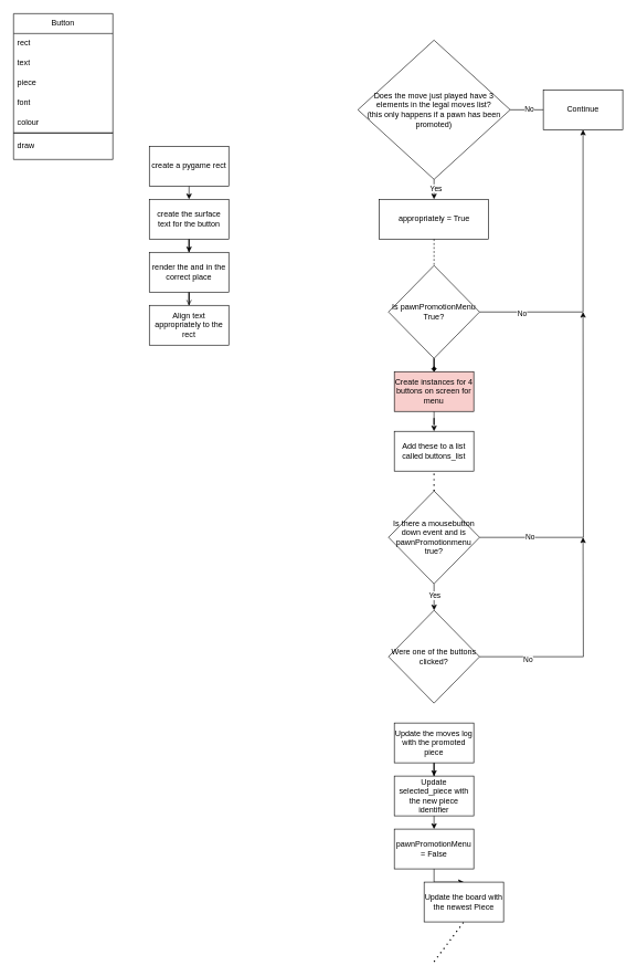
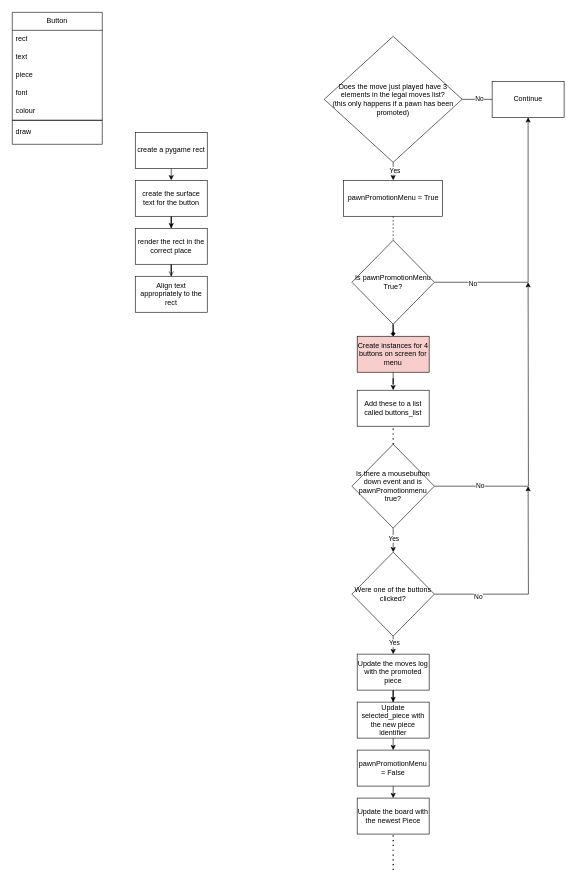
  <mxCell id="0" />
  <mxCell id="1" parent="0" />
  <mxCell id="2" value="" style="group" vertex="1" connectable="0" parent="1"><mxGeometry x="20" y="20" width="150" height="220" as="geometry" /></mxCell>
  <mxCell id="3" value="Button" style="swimlane;fontStyle=0;childLayout=stackLayout;horizontal=1;startSize=30;horizontalStack=0;resizeParent=1;resizeParentMax=0;resizeLast=0;collapsible=1;marginBottom=0;whiteSpace=wrap;html=1;" vertex="1" parent="2"><mxGeometry width="150" height="180" as="geometry" /></mxCell>
  <mxCell id="4" value="rect" style="text;strokeColor=none;fillColor=none;align=left;verticalAlign=middle;spacingLeft=4;spacingRight=4;overflow=hidden;points=[[0,0.5],[1,0.5]];portConstraint=eastwest;rotatable=0;whiteSpace=wrap;html=1;" vertex="1" parent="3"><mxGeometry y="30" width="150" height="30" as="geometry" /></mxCell>
  <mxCell id="5" value="text" style="text;strokeColor=none;fillColor=none;align=left;verticalAlign=middle;spacingLeft=4;spacingRight=4;overflow=hidden;points=[[0,0.5],[1,0.5]];portConstraint=eastwest;rotatable=0;whiteSpace=wrap;html=1;" vertex="1" parent="3"><mxGeometry y="60" width="150" height="30" as="geometry" /></mxCell>
  <mxCell id="6" value="piece" style="text;strokeColor=none;fillColor=none;align=left;verticalAlign=middle;spacingLeft=4;spacingRight=4;overflow=hidden;points=[[0,0.5],[1,0.5]];portConstraint=eastwest;rotatable=0;whiteSpace=wrap;html=1;" vertex="1" parent="3"><mxGeometry y="90" width="150" height="30" as="geometry" /></mxCell>
  <mxCell id="7" value="font" style="text;strokeColor=none;fillColor=none;align=left;verticalAlign=middle;spacingLeft=4;spacingRight=4;overflow=hidden;points=[[0,0.5],[1,0.5]];portConstraint=eastwest;rotatable=0;whiteSpace=wrap;html=1;" vertex="1" parent="3"><mxGeometry y="120" width="150" height="30" as="geometry" /></mxCell>
  <mxCell id="8" value="colour" style="text;strokeColor=none;fillColor=none;align=left;verticalAlign=middle;spacingLeft=4;spacingRight=4;overflow=hidden;points=[[0,0.5],[1,0.5]];portConstraint=eastwest;rotatable=0;whiteSpace=wrap;html=1;" vertex="1" parent="3"><mxGeometry y="150" width="150" height="30" as="geometry" /></mxCell>
  <mxCell id="9" value="" style="swimlane;startSize=0;" vertex="1" parent="2"><mxGeometry y="180" width="150" height="40" as="geometry" /></mxCell>
  <mxCell id="10" value="draw" style="text;strokeColor=none;fillColor=none;align=left;verticalAlign=middle;spacingLeft=4;spacingRight=4;overflow=hidden;points=[[0,0.5],[1,0.5]];portConstraint=eastwest;rotatable=0;whiteSpace=wrap;html=1;" vertex="1" parent="9"><mxGeometry y="5" width="150" height="30" as="geometry" /></mxCell>
  <mxCell id="11" value="" style="group" vertex="1" connectable="0" parent="1"><mxGeometry x="210" y="120" width="150" height="480" as="geometry" /></mxCell>
  <mxCell id="12" style="edgeStyle=orthogonalEdgeStyle;rounded=0;orthogonalLoop=1;jettySize=auto;html=1;exitX=0.5;exitY=1;exitDx=0;exitDy=0;entryX=0.5;entryY=0;entryDx=0;entryDy=0;" edge="1" parent="11" source="13" target="15"><mxGeometry relative="1" as="geometry" /></mxCell>
  <mxCell id="13" value="create a pygame rect" style="rounded=0;whiteSpace=wrap;html=1;" vertex="1" parent="11"><mxGeometry x="15" y="100" width="120" height="60" as="geometry" /></mxCell>
  <mxCell id="14" style="edgeStyle=orthogonalEdgeStyle;rounded=0;orthogonalLoop=1;jettySize=auto;html=1;exitX=0.5;exitY=1;exitDx=0;exitDy=0;" edge="1" parent="11" source="15" target="17"><mxGeometry relative="1" as="geometry" /></mxCell>
  <mxCell id="15" value="create the surface text for the button" style="rounded=0;whiteSpace=wrap;html=1;" vertex="1" parent="11"><mxGeometry x="15" y="180" width="120" height="60" as="geometry" /></mxCell>
  <mxCell id="16" style="edgeStyle=orthogonalEdgeStyle;rounded=0;orthogonalLoop=1;jettySize=auto;html=1;exitX=0.5;exitY=1;exitDx=0;exitDy=0;endArrow=open;" edge="1" parent="11" source="17" target="18"><mxGeometry relative="1" as="geometry" /></mxCell>
- <mxCell id="17" value="render the and in the correct place" style="rounded=0;whiteSpace=wrap;html=1;" vertex="1" parent="11"><mxGeometry x="15" y="260" width="120" height="60" as="geometry" /></mxCell>
+ <mxCell id="17" value="render the rect in the correct place" style="rounded=0;whiteSpace=wrap;html=1;" vertex="1" parent="11"><mxGeometry x="15" y="260" width="120" height="60" as="geometry" /></mxCell>
  <mxCell id="18" value="Align text appropriately to the rect" style="rounded=0;whiteSpace=wrap;html=1;" vertex="1" parent="11"><mxGeometry x="15" y="340" width="120" height="60" as="geometry" /></mxCell>
  <mxCell id="19" style="edgeStyle=orthogonalEdgeStyle;rounded=0;orthogonalLoop=1;jettySize=auto;html=1;exitX=1;exitY=0.5;exitDx=0;exitDy=0;" edge="1" parent="1" source="23"><mxGeometry relative="1" as="geometry"><mxPoint x="840" y="165" as="targetPoint" /></mxGeometry></mxCell>
  <mxCell id="20" value="No" style="edgeLabel;html=1;align=center;verticalAlign=middle;resizable=0;points=[];" vertex="1" connectable="0" parent="19"><mxGeometry x="-0.206" y="1" relative="1" as="geometry"><mxPoint as="offset" /></mxGeometry></mxCell>
  <mxCell id="21" style="edgeStyle=orthogonalEdgeStyle;rounded=0;orthogonalLoop=1;jettySize=auto;html=1;exitX=0.5;exitY=1;exitDx=0;exitDy=0;" edge="1" parent="1" source="23" target="24"><mxGeometry relative="1" as="geometry" /></mxCell>
  <mxCell id="22" value="Yes" style="edgeLabel;html=1;align=center;verticalAlign=middle;resizable=0;points=[];" vertex="1" connectable="0" parent="21"><mxGeometry x="0.32" y="2" relative="1" as="geometry"><mxPoint as="offset" /></mxGeometry></mxCell>
  <mxCell id="23" value="Does the move just played have 3 elements in the legal moves list?&lt;div&gt;(this only happens if a pawn has been promoted)&lt;/div&gt;" style="rhombus;whiteSpace=wrap;html=1;" vertex="1" parent="1"><mxGeometry x="540" y="60" width="230" height="210" as="geometry" /></mxCell>
- <mxCell id="24" value="appropriately = True" style="rounded=0;whiteSpace=wrap;html=1;" vertex="1" parent="1"><mxGeometry x="572.5" y="300" width="165" height="60" as="geometry" /></mxCell>
+ <mxCell id="24" value="pawnPromotionMenu = True" style="rounded=0;whiteSpace=wrap;html=1;" vertex="1" parent="1"><mxGeometry x="572.5" y="300" width="165" height="60" as="geometry" /></mxCell>
  <mxCell id="25" value="Continue" style="rounded=0;whiteSpace=wrap;html=1;" vertex="1" parent="1"><mxGeometry x="820" y="135" width="120" height="60" as="geometry" /></mxCell>
  <mxCell id="26" value="" style="endArrow=none;dashed=1;html=1;rounded=0;exitX=0.5;exitY=1;exitDx=0;exitDy=0;" edge="1" parent="1" source="24"><mxGeometry width="50" height="50" relative="1" as="geometry"><mxPoint x="470" y="360" as="sourcePoint" /><mxPoint x="655" y="400" as="targetPoint" /></mxGeometry></mxCell>
  <mxCell id="27" style="edgeStyle=orthogonalEdgeStyle;rounded=0;orthogonalLoop=1;jettySize=auto;html=1;exitX=1;exitY=0.5;exitDx=0;exitDy=0;entryX=0.5;entryY=1;entryDx=0;entryDy=0;" edge="1" parent="1" source="30" target="25"><mxGeometry relative="1" as="geometry"><mxPoint x="900" y="200" as="targetPoint" /></mxGeometry></mxCell>
  <mxCell id="28" value="No" style="edgeLabel;html=1;align=center;verticalAlign=middle;resizable=0;points=[];" vertex="1" connectable="0" parent="27"><mxGeometry x="-0.703" y="-2" relative="1" as="geometry"><mxPoint as="offset" /></mxGeometry></mxCell>
  <mxCell id="29" style="edgeStyle=orthogonalEdgeStyle;rounded=0;orthogonalLoop=1;jettySize=auto;html=1;exitX=0.5;exitY=1;exitDx=0;exitDy=0;endArrow=diamond;" edge="1" parent="1" source="30" target="32"><mxGeometry relative="1" as="geometry" /></mxCell>
  <mxCell id="30" value="Is pawnPromotionMenu True?" style="rhombus;whiteSpace=wrap;html=1;" vertex="1" parent="1"><mxGeometry x="586.25" y="400" width="137.5" height="140" as="geometry" /></mxCell>
  <mxCell id="31" style="edgeStyle=orthogonalEdgeStyle;rounded=0;orthogonalLoop=1;jettySize=auto;html=1;exitX=0.5;exitY=1;exitDx=0;exitDy=0;" edge="1" parent="1" source="32" target="33"><mxGeometry relative="1" as="geometry" /></mxCell>
  <mxCell id="32" value="Create instances for 4 buttons on screen for menu" style="rounded=0;whiteSpace=wrap;html=1;fillColor=#f8cecc;" vertex="1" parent="1"><mxGeometry x="595" y="560" width="120" height="60" as="geometry" /></mxCell>
  <mxCell id="33" value="Add these to a list called buttons_list" style="rounded=0;whiteSpace=wrap;html=1;" vertex="1" parent="1"><mxGeometry x="595" y="650" width="120" height="60" as="geometry" /></mxCell>
  <mxCell id="34" value="" style="endArrow=none;dashed=1;html=1;dashPattern=1 3;strokeWidth=2;rounded=0;entryX=0.5;entryY=1;entryDx=0;entryDy=0;exitX=0.5;exitY=0;exitDx=0;exitDy=0;" edge="1" parent="1" source="39" target="33"><mxGeometry width="50" height="50" relative="1" as="geometry"><mxPoint x="536.25" y="780" as="sourcePoint" /><mxPoint x="586.25" y="730" as="targetPoint" /></mxGeometry></mxCell>
  <mxCell id="35" style="edgeStyle=orthogonalEdgeStyle;rounded=0;orthogonalLoop=1;jettySize=auto;html=1;exitX=1;exitY=0.5;exitDx=0;exitDy=0;" edge="1" parent="1" source="39"><mxGeometry relative="1" as="geometry"><mxPoint x="880" y="470" as="targetPoint" /></mxGeometry></mxCell>
  <mxCell id="36" value="No" style="edgeLabel;html=1;align=center;verticalAlign=middle;resizable=0;points=[];" vertex="1" connectable="0" parent="35"><mxGeometry x="-0.693" y="2" relative="1" as="geometry"><mxPoint as="offset" /></mxGeometry></mxCell>
  <mxCell id="37" style="edgeStyle=orthogonalEdgeStyle;rounded=0;orthogonalLoop=1;jettySize=auto;html=1;exitX=0.5;exitY=1;exitDx=0;exitDy=0;" edge="1" parent="1" source="39" target="44"><mxGeometry relative="1" as="geometry" /></mxCell>
  <mxCell id="38" value="Yes" style="edgeLabel;html=1;align=center;verticalAlign=middle;resizable=0;points=[];" vertex="1" connectable="0" parent="37"><mxGeometry x="-0.154" relative="1" as="geometry"><mxPoint as="offset" /></mxGeometry></mxCell>
  <mxCell id="39" value="Is there a mousebutton down event and is pawnPromotionmenu true?" style="rhombus;whiteSpace=wrap;html=1;" vertex="1" parent="1"><mxGeometry x="586.25" y="740" width="137.5" height="140" as="geometry" /></mxCell>
  <mxCell id="40" style="edgeStyle=orthogonalEdgeStyle;rounded=0;orthogonalLoop=1;jettySize=auto;html=1;exitX=1;exitY=0.5;exitDx=0;exitDy=0;" edge="1" parent="1" source="44"><mxGeometry relative="1" as="geometry"><mxPoint x="880" y="810" as="targetPoint" /></mxGeometry></mxCell>
  <mxCell id="41" value="No" style="edgeLabel;html=1;align=center;verticalAlign=middle;resizable=0;points=[];" vertex="1" connectable="0" parent="40"><mxGeometry x="-0.565" y="-4" relative="1" as="geometry"><mxPoint as="offset" /></mxGeometry></mxCell>
+ <mxCell id="42" style="edgeStyle=orthogonalEdgeStyle;rounded=0;orthogonalLoop=1;jettySize=auto;html=1;exitX=0.5;exitY=1;exitDx=0;exitDy=0;entryX=0.5;entryY=0;entryDx=0;entryDy=0;" edge="1" parent="1" source="44" target="46"><mxGeometry relative="1" as="geometry" /></mxCell>
+ <mxCell id="43" value="Yes" style="edgeLabel;html=1;align=center;verticalAlign=middle;resizable=0;points=[];" vertex="1" connectable="0" parent="42"><mxGeometry x="-0.267" y="1" relative="1" as="geometry"><mxPoint as="offset" /></mxGeometry></mxCell>
  <mxCell id="44" value="Were one of the buttons clicked?" style="rhombus;whiteSpace=wrap;html=1;" vertex="1" parent="1"><mxGeometry x="586.25" y="920" width="137.5" height="140" as="geometry" /></mxCell>
  <mxCell id="45" style="edgeStyle=orthogonalEdgeStyle;rounded=0;orthogonalLoop=1;jettySize=auto;html=1;exitX=0.5;exitY=1;exitDx=0;exitDy=0;" edge="1" parent="1" source="46" target="48"><mxGeometry relative="1" as="geometry" /></mxCell>
  <mxCell id="46" value="Update the moves log with the promoted piece" style="rounded=0;whiteSpace=wrap;html=1;" vertex="1" parent="1"><mxGeometry x="595" y="1090" width="120" height="60" as="geometry" /></mxCell>
  <mxCell id="47" style="edgeStyle=orthogonalEdgeStyle;rounded=0;orthogonalLoop=1;jettySize=auto;html=1;exitX=0.5;exitY=1;exitDx=0;exitDy=0;entryX=0.5;entryY=0;entryDx=0;entryDy=0;" edge="1" parent="1" source="48" target="50"><mxGeometry relative="1" as="geometry" /></mxCell>
  <mxCell id="48" value="Update selected_piece with the new piece identifier" style="rounded=0;whiteSpace=wrap;html=1;" vertex="1" parent="1"><mxGeometry x="595" y="1170" width="120" height="60" as="geometry" /></mxCell>
  <mxCell id="49" style="edgeStyle=orthogonalEdgeStyle;rounded=0;orthogonalLoop=1;jettySize=auto;html=1;exitX=0.5;exitY=1;exitDx=0;exitDy=0;entryX=0.5;entryY=0;entryDx=0;entryDy=0;" edge="1" parent="1" source="50" target="51"><mxGeometry relative="1" as="geometry" /></mxCell>
  <mxCell id="50" value="pawnPromotionMenu = False" style="rounded=0;whiteSpace=wrap;html=1;" vertex="1" parent="1"><mxGeometry x="595" y="1250" width="120" height="60" as="geometry" /></mxCell>
- <mxCell id="51" value="Update the board with the newest Piece" style="rounded=0;whiteSpace=wrap;html=1;" vertex="1" parent="1"><mxGeometry x="640" y="1330" width="120" height="60" as="geometry" /></mxCell>
+ <mxCell id="51" value="Update the board with the newest Piece" style="rounded=0;whiteSpace=wrap;html=1;" vertex="1" parent="1"><mxGeometry x="595" y="1330" width="120" height="60" as="geometry" /></mxCell>
  <mxCell id="52" value="" style="endArrow=none;dashed=1;html=1;dashPattern=1 3;strokeWidth=2;rounded=0;entryX=0.5;entryY=1;entryDx=0;entryDy=0;" edge="1" parent="1" target="51"><mxGeometry width="50" height="50" relative="1" as="geometry"><mxPoint x="655" y="1450" as="sourcePoint" /><mxPoint x="670" y="1410" as="targetPoint" /></mxGeometry></mxCell>
